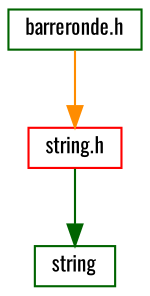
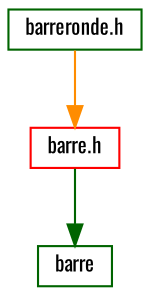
  digraph {
    fontname=Oswald
    node [color=darkgreen fillcolor=white fontname=Oswald fontsize=10 shape=record style=filled]
    edge [fontname=Oswald fontsize=10 labelfontname=Helvetica labelfontsize=10 style=solid]
    n1 [height=0.2 label="barreronde.h" width=0.4]
-   n2 [color=red height=0.2 label="string.h" width=0.4]
-   n3 [height=0.2 label=string width=0.4]
+   n2 [color=red height=0.2 label="barre.h" width=0.4]
+   n3 [height=0.2 label=barre width=0.4]
    n1 -> n2 [color=darkorange]
    n2 -> n3 [color=darkgreen]
  }
